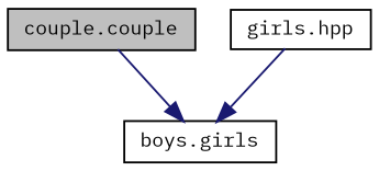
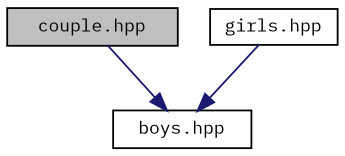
  digraph {
    fontname="IBM Plex Mono"
    node [color=black fillcolor=white fontname="IBM Plex Mono" fontsize=10 shape=record style=filled]
    edge [color=midnightblue fontname="IBM Plex Mono" fontsize=10 labelfontname=Helvetica labelfontsize=10 style=solid]
-   n1 [fillcolor=grey75 fontcolor=black height=0.2 label="couple.couple" width=0.4]
-   n2 [height=0.2 label="boys.girls" width=0.4]
+   n1 [fillcolor=grey75 fontcolor=black height=0.2 label="couple.hpp" width=0.4]
+   n2 [height=0.2 label="boys.hpp" width=0.4]
    n3 [height=0.2 label="girls.hpp" width=0.4]
    n1 -> n2
    n3 -> n2
  }
